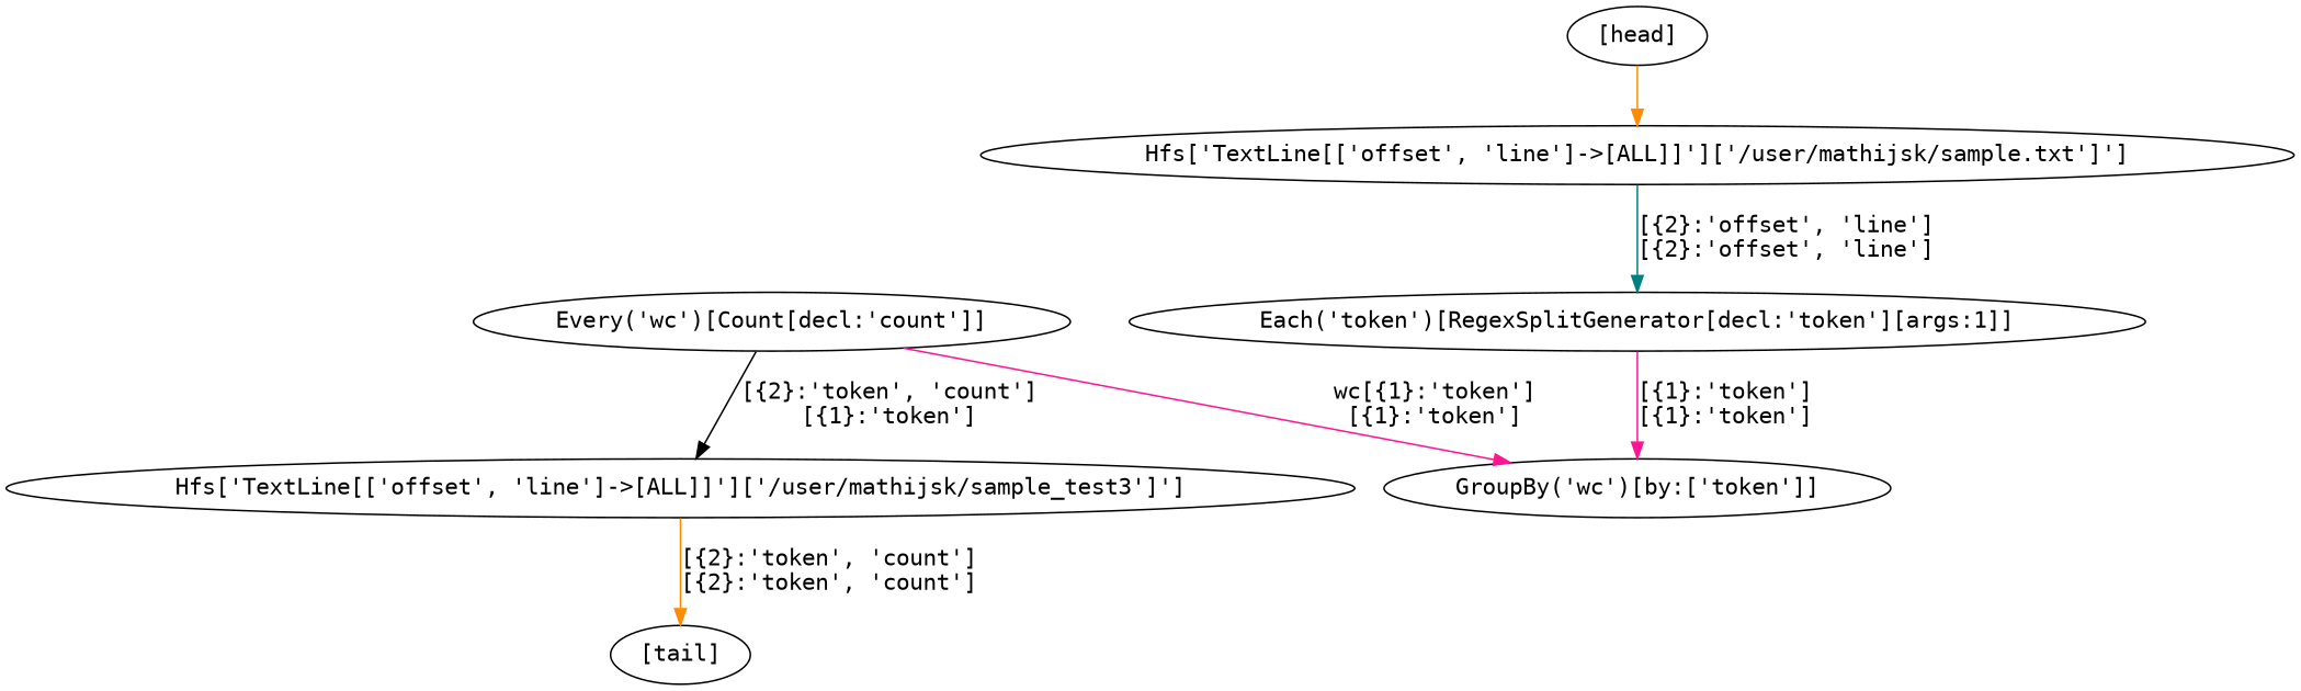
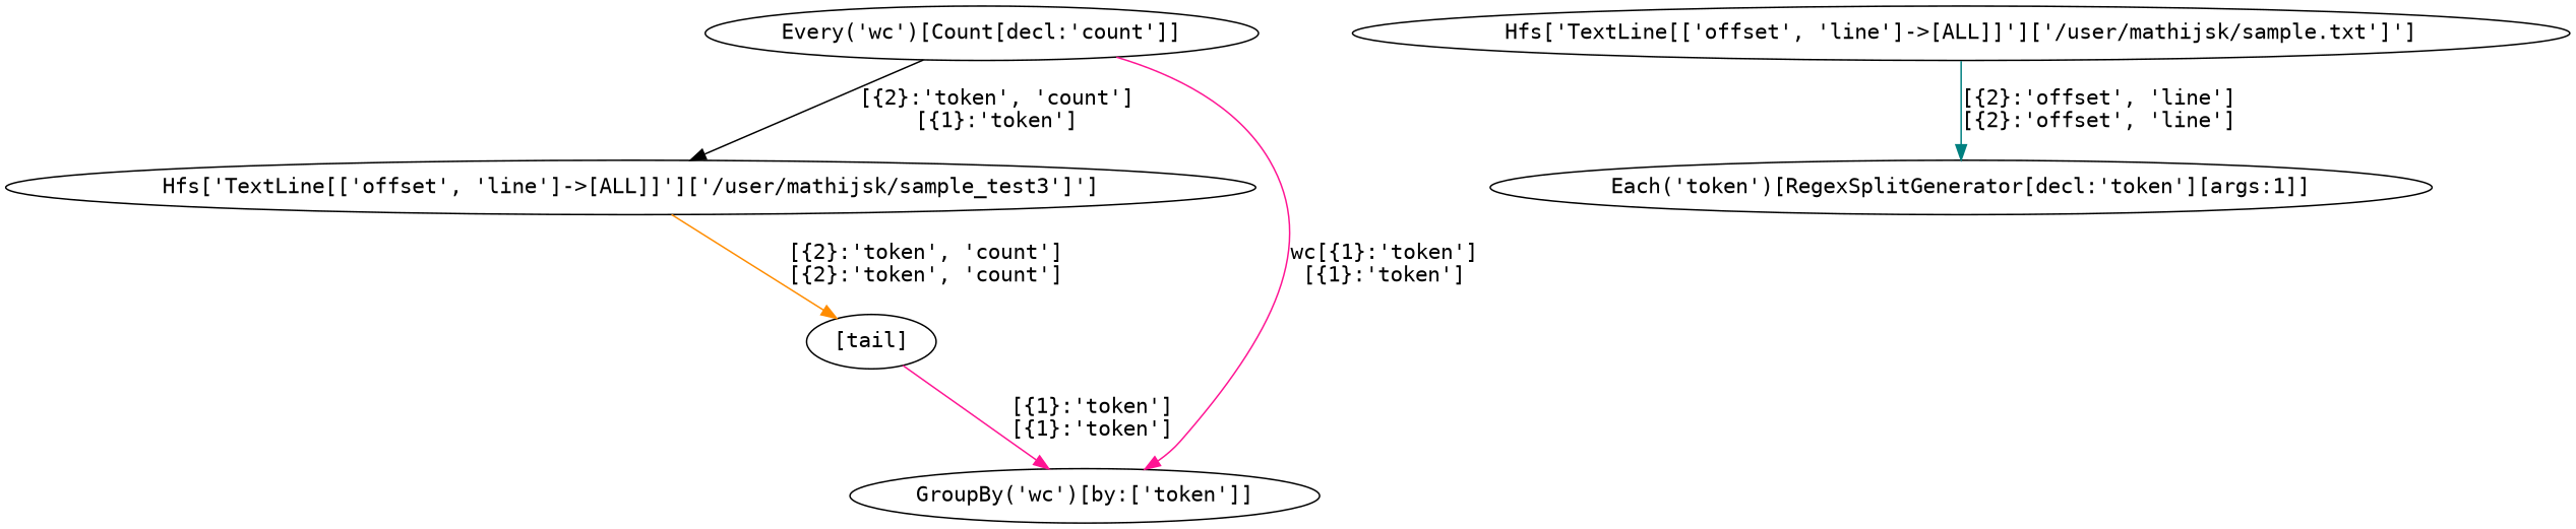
  digraph {
    fontname="DejaVu Sans Mono"
    node [fontname="DejaVu Sans Mono"]
    edge [color=deeppink fontname="DejaVu Sans Mono"]
    n1 [label="Every('wc')[Count[decl:'count']]"]
    n2 [label="Hfs['TextLine[['offset', 'line']->[ALL]]']['/user/mathijsk/sample_test3']']"]
    n3 [label="GroupBy('wc')[by:['token']]"]
    n4 [label="[tail]"]
    n5 [label="Each('token')[RegexSplitGenerator[decl:'token'][args:1]]"]
    n6 [label="Hfs['TextLine[['offset', 'line']->[ALL]]']['/user/mathijsk/sample.txt']']"]
-   n7 [label="[head]"]
    n1 -> n2 [color=black label="[{2}:'token', 'count']\n[{1}:'token']"]
    n1 -> n3 [label="wc[{1}:'token']\n[{1}:'token']"]
    n2 -> n4 [color=darkorange label="[{2}:'token', 'count']\n[{2}:'token', 'count']"]
-   n5 -> n3 [label="[{1}:'token']\n[{1}:'token']"]
+   n4 -> n3 [label="[{1}:'token']\n[{1}:'token']"]
    n6 -> n5 [color=teal label="[{2}:'offset', 'line']\n[{2}:'offset', 'line']"]
-   n7 -> n6 [color=darkorange]
  }
